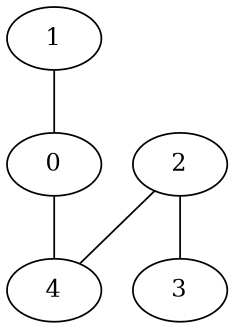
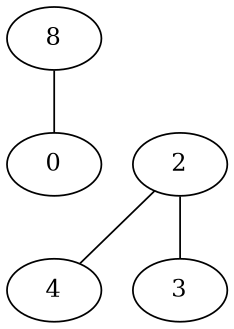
  graph {
    n1 [label=0]
    n2 [label=4]
    n3 [label=2]
    n4 [label=3]
-   n5 [label=1]
-   n1 -- n2
+   n5 [label=8]
    n3 -- n2
    n3 -- n4
    n5 -- n1
  }
